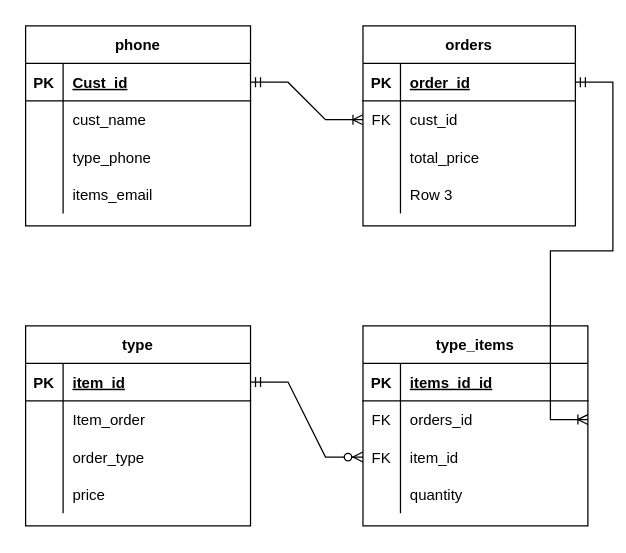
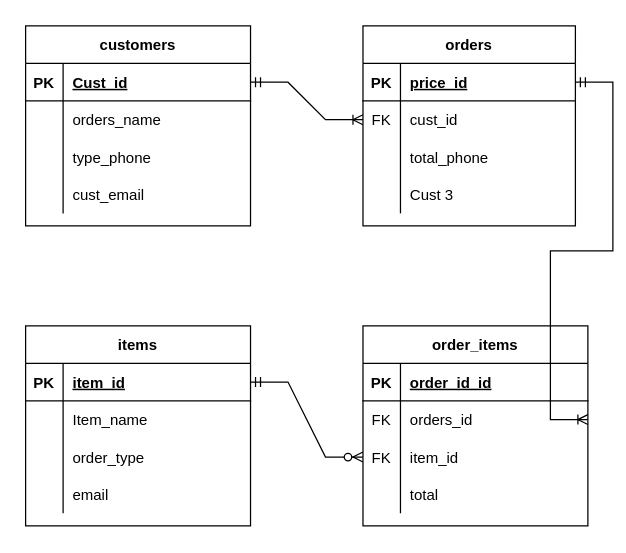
  <mxCell id="0" />
  <mxCell id="1" parent="0" />
- <mxCell id="2" value="phone" style="shape=table;startSize=30;container=1;collapsible=1;childLayout=tableLayout;fixedRows=1;rowLines=0;fontStyle=1;align=center;resizeLast=1;" vertex="1" parent="1"><mxGeometry x="20" y="20" width="180" height="160" as="geometry" /></mxCell>
+ <mxCell id="2" value="customers" style="shape=table;startSize=30;container=1;collapsible=1;childLayout=tableLayout;fixedRows=1;rowLines=0;fontStyle=1;align=center;resizeLast=1;" vertex="1" parent="1"><mxGeometry x="20" y="20" width="180" height="160" as="geometry" /></mxCell>
  <mxCell id="3" value="" style="shape=tableRow;horizontal=0;startSize=0;swimlaneHead=0;swimlaneBody=0;fillColor=none;collapsible=0;dropTarget=0;points=[[0,0.5],[1,0.5]];portConstraint=eastwest;top=0;left=0;right=0;bottom=1;" vertex="1" parent="2"><mxGeometry y="30" width="180" height="30" as="geometry" /></mxCell>
  <mxCell id="4" value="PK" style="shape=partialRectangle;connectable=0;fillColor=none;top=0;left=0;bottom=0;right=0;fontStyle=1;overflow=hidden;" vertex="1" parent="3"><mxGeometry width="30" height="30" as="geometry"><mxRectangle width="30" height="30" as="alternateBounds" /></mxGeometry></mxCell>
  <mxCell id="5" value="Cust_id" style="shape=partialRectangle;connectable=0;fillColor=none;top=0;left=0;bottom=0;right=0;align=left;spacingLeft=6;fontStyle=5;overflow=hidden;" vertex="1" parent="3"><mxGeometry x="30" width="150" height="30" as="geometry"><mxRectangle width="150" height="30" as="alternateBounds" /></mxGeometry></mxCell>
  <mxCell id="6" value="" style="shape=tableRow;horizontal=0;startSize=0;swimlaneHead=0;swimlaneBody=0;fillColor=none;collapsible=0;dropTarget=0;points=[[0,0.5],[1,0.5]];portConstraint=eastwest;top=0;left=0;right=0;bottom=0;" vertex="1" parent="2"><mxGeometry y="60" width="180" height="30" as="geometry" /></mxCell>
  <mxCell id="7" value="" style="shape=partialRectangle;connectable=0;fillColor=none;top=0;left=0;bottom=0;right=0;editable=1;overflow=hidden;" vertex="1" parent="6"><mxGeometry width="30" height="30" as="geometry"><mxRectangle width="30" height="30" as="alternateBounds" /></mxGeometry></mxCell>
- <mxCell id="8" value="cust_name" style="shape=partialRectangle;connectable=0;fillColor=none;top=0;left=0;bottom=0;right=0;align=left;spacingLeft=6;overflow=hidden;" vertex="1" parent="6"><mxGeometry x="30" width="150" height="30" as="geometry"><mxRectangle width="150" height="30" as="alternateBounds" /></mxGeometry></mxCell>
+ <mxCell id="8" value="orders_name" style="shape=partialRectangle;connectable=0;fillColor=none;top=0;left=0;bottom=0;right=0;align=left;spacingLeft=6;overflow=hidden;" vertex="1" parent="6"><mxGeometry x="30" width="150" height="30" as="geometry"><mxRectangle width="150" height="30" as="alternateBounds" /></mxGeometry></mxCell>
  <mxCell id="9" value="" style="shape=tableRow;horizontal=0;startSize=0;swimlaneHead=0;swimlaneBody=0;fillColor=none;collapsible=0;dropTarget=0;points=[[0,0.5],[1,0.5]];portConstraint=eastwest;top=0;left=0;right=0;bottom=0;" vertex="1" parent="2"><mxGeometry y="90" width="180" height="30" as="geometry" /></mxCell>
  <mxCell id="10" value="" style="shape=partialRectangle;connectable=0;fillColor=none;top=0;left=0;bottom=0;right=0;editable=1;overflow=hidden;" vertex="1" parent="9"><mxGeometry width="30" height="30" as="geometry"><mxRectangle width="30" height="30" as="alternateBounds" /></mxGeometry></mxCell>
  <mxCell id="11" value="type_phone" style="shape=partialRectangle;connectable=0;fillColor=none;top=0;left=0;bottom=0;right=0;align=left;spacingLeft=6;overflow=hidden;" vertex="1" parent="9"><mxGeometry x="30" width="150" height="30" as="geometry"><mxRectangle width="150" height="30" as="alternateBounds" /></mxGeometry></mxCell>
  <mxCell id="12" value="" style="shape=tableRow;horizontal=0;startSize=0;swimlaneHead=0;swimlaneBody=0;fillColor=none;collapsible=0;dropTarget=0;points=[[0,0.5],[1,0.5]];portConstraint=eastwest;top=0;left=0;right=0;bottom=0;" vertex="1" parent="2"><mxGeometry y="120" width="180" height="30" as="geometry" /></mxCell>
  <mxCell id="13" value="" style="shape=partialRectangle;connectable=0;fillColor=none;top=0;left=0;bottom=0;right=0;editable=1;overflow=hidden;" vertex="1" parent="12"><mxGeometry width="30" height="30" as="geometry"><mxRectangle width="30" height="30" as="alternateBounds" /></mxGeometry></mxCell>
- <mxCell id="14" value="items_email" style="shape=partialRectangle;connectable=0;fillColor=none;top=0;left=0;bottom=0;right=0;align=left;spacingLeft=6;overflow=hidden;" vertex="1" parent="12"><mxGeometry x="30" width="150" height="30" as="geometry"><mxRectangle width="150" height="30" as="alternateBounds" /></mxGeometry></mxCell>
- <mxCell id="15" value="type" style="shape=table;startSize=30;container=1;collapsible=1;childLayout=tableLayout;fixedRows=1;rowLines=0;fontStyle=1;align=center;resizeLast=1;" vertex="1" parent="1"><mxGeometry x="20" y="260" width="180" height="160" as="geometry" /></mxCell>
+ <mxCell id="14" value="cust_email" style="shape=partialRectangle;connectable=0;fillColor=none;top=0;left=0;bottom=0;right=0;align=left;spacingLeft=6;overflow=hidden;" vertex="1" parent="12"><mxGeometry x="30" width="150" height="30" as="geometry"><mxRectangle width="150" height="30" as="alternateBounds" /></mxGeometry></mxCell>
+ <mxCell id="15" value="items" style="shape=table;startSize=30;container=1;collapsible=1;childLayout=tableLayout;fixedRows=1;rowLines=0;fontStyle=1;align=center;resizeLast=1;" vertex="1" parent="1"><mxGeometry x="20" y="260" width="180" height="160" as="geometry" /></mxCell>
  <mxCell id="16" value="" style="shape=tableRow;horizontal=0;startSize=0;swimlaneHead=0;swimlaneBody=0;fillColor=none;collapsible=0;dropTarget=0;points=[[0,0.5],[1,0.5]];portConstraint=eastwest;top=0;left=0;right=0;bottom=1;" vertex="1" parent="15"><mxGeometry y="30" width="180" height="30" as="geometry" /></mxCell>
  <mxCell id="17" value="PK" style="shape=partialRectangle;connectable=0;fillColor=none;top=0;left=0;bottom=0;right=0;fontStyle=1;overflow=hidden;" vertex="1" parent="16"><mxGeometry width="30" height="30" as="geometry"><mxRectangle width="30" height="30" as="alternateBounds" /></mxGeometry></mxCell>
  <mxCell id="18" value="item_id" style="shape=partialRectangle;connectable=0;fillColor=none;top=0;left=0;bottom=0;right=0;align=left;spacingLeft=6;fontStyle=5;overflow=hidden;" vertex="1" parent="16"><mxGeometry x="30" width="150" height="30" as="geometry"><mxRectangle width="150" height="30" as="alternateBounds" /></mxGeometry></mxCell>
  <mxCell id="19" value="" style="shape=tableRow;horizontal=0;startSize=0;swimlaneHead=0;swimlaneBody=0;fillColor=none;collapsible=0;dropTarget=0;points=[[0,0.5],[1,0.5]];portConstraint=eastwest;top=0;left=0;right=0;bottom=0;" vertex="1" parent="15"><mxGeometry y="60" width="180" height="30" as="geometry" /></mxCell>
  <mxCell id="20" value="" style="shape=partialRectangle;connectable=0;fillColor=none;top=0;left=0;bottom=0;right=0;editable=1;overflow=hidden;" vertex="1" parent="19"><mxGeometry width="30" height="30" as="geometry"><mxRectangle width="30" height="30" as="alternateBounds" /></mxGeometry></mxCell>
- <mxCell id="21" value="Item_order" style="shape=partialRectangle;connectable=0;fillColor=none;top=0;left=0;bottom=0;right=0;align=left;spacingLeft=6;overflow=hidden;" vertex="1" parent="19"><mxGeometry x="30" width="150" height="30" as="geometry"><mxRectangle width="150" height="30" as="alternateBounds" /></mxGeometry></mxCell>
+ <mxCell id="21" value="Item_name" style="shape=partialRectangle;connectable=0;fillColor=none;top=0;left=0;bottom=0;right=0;align=left;spacingLeft=6;overflow=hidden;" vertex="1" parent="19"><mxGeometry x="30" width="150" height="30" as="geometry"><mxRectangle width="150" height="30" as="alternateBounds" /></mxGeometry></mxCell>
  <mxCell id="22" value="" style="shape=tableRow;horizontal=0;startSize=0;swimlaneHead=0;swimlaneBody=0;fillColor=none;collapsible=0;dropTarget=0;points=[[0,0.5],[1,0.5]];portConstraint=eastwest;top=0;left=0;right=0;bottom=0;" vertex="1" parent="15"><mxGeometry y="90" width="180" height="30" as="geometry" /></mxCell>
  <mxCell id="23" value="" style="shape=partialRectangle;connectable=0;fillColor=none;top=0;left=0;bottom=0;right=0;editable=1;overflow=hidden;" vertex="1" parent="22"><mxGeometry width="30" height="30" as="geometry"><mxRectangle width="30" height="30" as="alternateBounds" /></mxGeometry></mxCell>
  <mxCell id="24" value="order_type" style="shape=partialRectangle;connectable=0;fillColor=none;top=0;left=0;bottom=0;right=0;align=left;spacingLeft=6;overflow=hidden;" vertex="1" parent="22"><mxGeometry x="30" width="150" height="30" as="geometry"><mxRectangle width="150" height="30" as="alternateBounds" /></mxGeometry></mxCell>
  <mxCell id="25" value="" style="shape=tableRow;horizontal=0;startSize=0;swimlaneHead=0;swimlaneBody=0;fillColor=none;collapsible=0;dropTarget=0;points=[[0,0.5],[1,0.5]];portConstraint=eastwest;top=0;left=0;right=0;bottom=0;" vertex="1" parent="15"><mxGeometry y="120" width="180" height="30" as="geometry" /></mxCell>
  <mxCell id="26" value="" style="shape=partialRectangle;connectable=0;fillColor=none;top=0;left=0;bottom=0;right=0;editable=1;overflow=hidden;" vertex="1" parent="25"><mxGeometry width="30" height="30" as="geometry"><mxRectangle width="30" height="30" as="alternateBounds" /></mxGeometry></mxCell>
- <mxCell id="27" value="price" style="shape=partialRectangle;connectable=0;fillColor=none;top=0;left=0;bottom=0;right=0;align=left;spacingLeft=6;overflow=hidden;" vertex="1" parent="25"><mxGeometry x="30" width="150" height="30" as="geometry"><mxRectangle width="150" height="30" as="alternateBounds" /></mxGeometry></mxCell>
+ <mxCell id="27" value="email" style="shape=partialRectangle;connectable=0;fillColor=none;top=0;left=0;bottom=0;right=0;align=left;spacingLeft=6;overflow=hidden;" vertex="1" parent="25"><mxGeometry x="30" width="150" height="30" as="geometry"><mxRectangle width="150" height="30" as="alternateBounds" /></mxGeometry></mxCell>
  <mxCell id="28" value="orders" style="shape=table;startSize=30;container=1;collapsible=1;childLayout=tableLayout;fixedRows=1;rowLines=0;fontStyle=1;align=center;resizeLast=1;" vertex="1" parent="1"><mxGeometry x="290" y="20" width="170" height="160" as="geometry" /></mxCell>
  <mxCell id="29" value="" style="shape=tableRow;horizontal=0;startSize=0;swimlaneHead=0;swimlaneBody=0;fillColor=none;collapsible=0;dropTarget=0;points=[[0,0.5],[1,0.5]];portConstraint=eastwest;top=0;left=0;right=0;bottom=1;" vertex="1" parent="28"><mxGeometry y="30" width="170" height="30" as="geometry" /></mxCell>
  <mxCell id="30" value="PK" style="shape=partialRectangle;connectable=0;fillColor=none;top=0;left=0;bottom=0;right=0;fontStyle=1;overflow=hidden;" vertex="1" parent="29"><mxGeometry width="30" height="30" as="geometry"><mxRectangle width="30" height="30" as="alternateBounds" /></mxGeometry></mxCell>
- <mxCell id="31" value="order_id" style="shape=partialRectangle;connectable=0;fillColor=none;top=0;left=0;bottom=0;right=0;align=left;spacingLeft=6;fontStyle=5;overflow=hidden;" vertex="1" parent="29"><mxGeometry x="30" width="140" height="30" as="geometry"><mxRectangle width="140" height="30" as="alternateBounds" /></mxGeometry></mxCell>
+ <mxCell id="31" value="price_id" style="shape=partialRectangle;connectable=0;fillColor=none;top=0;left=0;bottom=0;right=0;align=left;spacingLeft=6;fontStyle=5;overflow=hidden;" vertex="1" parent="29"><mxGeometry x="30" width="140" height="30" as="geometry"><mxRectangle width="140" height="30" as="alternateBounds" /></mxGeometry></mxCell>
  <mxCell id="32" value="" style="shape=tableRow;horizontal=0;startSize=0;swimlaneHead=0;swimlaneBody=0;fillColor=none;collapsible=0;dropTarget=0;points=[[0,0.5],[1,0.5]];portConstraint=eastwest;top=0;left=0;right=0;bottom=0;" vertex="1" parent="28"><mxGeometry y="60" width="170" height="30" as="geometry" /></mxCell>
  <mxCell id="33" value="FK" style="shape=partialRectangle;connectable=0;fillColor=none;top=0;left=0;bottom=0;right=0;editable=1;overflow=hidden;" vertex="1" parent="32"><mxGeometry width="30" height="30" as="geometry"><mxRectangle width="30" height="30" as="alternateBounds" /></mxGeometry></mxCell>
  <mxCell id="34" value="cust_id" style="shape=partialRectangle;connectable=0;fillColor=none;top=0;left=0;bottom=0;right=0;align=left;spacingLeft=6;overflow=hidden;" vertex="1" parent="32"><mxGeometry x="30" width="140" height="30" as="geometry"><mxRectangle width="140" height="30" as="alternateBounds" /></mxGeometry></mxCell>
  <mxCell id="35" value="" style="shape=tableRow;horizontal=0;startSize=0;swimlaneHead=0;swimlaneBody=0;fillColor=none;collapsible=0;dropTarget=0;points=[[0,0.5],[1,0.5]];portConstraint=eastwest;top=0;left=0;right=0;bottom=0;" vertex="1" parent="28"><mxGeometry y="90" width="170" height="30" as="geometry" /></mxCell>
  <mxCell id="36" value="" style="shape=partialRectangle;connectable=0;fillColor=none;top=0;left=0;bottom=0;right=0;editable=1;overflow=hidden;" vertex="1" parent="35"><mxGeometry width="30" height="30" as="geometry"><mxRectangle width="30" height="30" as="alternateBounds" /></mxGeometry></mxCell>
- <mxCell id="37" value="total_price" style="shape=partialRectangle;connectable=0;fillColor=none;top=0;left=0;bottom=0;right=0;align=left;spacingLeft=6;overflow=hidden;" vertex="1" parent="35"><mxGeometry x="30" width="140" height="30" as="geometry"><mxRectangle width="140" height="30" as="alternateBounds" /></mxGeometry></mxCell>
+ <mxCell id="37" value="total_phone" style="shape=partialRectangle;connectable=0;fillColor=none;top=0;left=0;bottom=0;right=0;align=left;spacingLeft=6;overflow=hidden;" vertex="1" parent="35"><mxGeometry x="30" width="140" height="30" as="geometry"><mxRectangle width="140" height="30" as="alternateBounds" /></mxGeometry></mxCell>
  <mxCell id="38" value="" style="shape=tableRow;horizontal=0;startSize=0;swimlaneHead=0;swimlaneBody=0;fillColor=none;collapsible=0;dropTarget=0;points=[[0,0.5],[1,0.5]];portConstraint=eastwest;top=0;left=0;right=0;bottom=0;" vertex="1" parent="28"><mxGeometry y="120" width="170" height="30" as="geometry" /></mxCell>
  <mxCell id="39" value="" style="shape=partialRectangle;connectable=0;fillColor=none;top=0;left=0;bottom=0;right=0;editable=1;overflow=hidden;" vertex="1" parent="38"><mxGeometry width="30" height="30" as="geometry"><mxRectangle width="30" height="30" as="alternateBounds" /></mxGeometry></mxCell>
- <mxCell id="40" value="Row 3" style="shape=partialRectangle;connectable=0;fillColor=none;top=0;left=0;bottom=0;right=0;align=left;spacingLeft=6;overflow=hidden;" vertex="1" parent="38"><mxGeometry x="30" width="140" height="30" as="geometry"><mxRectangle width="140" height="30" as="alternateBounds" /></mxGeometry></mxCell>
- <mxCell id="41" value="type_items" style="shape=table;startSize=30;container=1;collapsible=1;childLayout=tableLayout;fixedRows=1;rowLines=0;fontStyle=1;align=center;resizeLast=1;" vertex="1" parent="1"><mxGeometry x="290" y="260" width="180" height="160" as="geometry" /></mxCell>
+ <mxCell id="40" value="Cust 3" style="shape=partialRectangle;connectable=0;fillColor=none;top=0;left=0;bottom=0;right=0;align=left;spacingLeft=6;overflow=hidden;" vertex="1" parent="38"><mxGeometry x="30" width="140" height="30" as="geometry"><mxRectangle width="140" height="30" as="alternateBounds" /></mxGeometry></mxCell>
+ <mxCell id="41" value="order_items" style="shape=table;startSize=30;container=1;collapsible=1;childLayout=tableLayout;fixedRows=1;rowLines=0;fontStyle=1;align=center;resizeLast=1;" vertex="1" parent="1"><mxGeometry x="290" y="260" width="180" height="160" as="geometry" /></mxCell>
  <mxCell id="42" value="" style="shape=tableRow;horizontal=0;startSize=0;swimlaneHead=0;swimlaneBody=0;fillColor=none;collapsible=0;dropTarget=0;points=[[0,0.5],[1,0.5]];portConstraint=eastwest;top=0;left=0;right=0;bottom=1;" vertex="1" parent="41"><mxGeometry y="30" width="180" height="30" as="geometry" /></mxCell>
  <mxCell id="43" value="PK" style="shape=partialRectangle;connectable=0;fillColor=none;top=0;left=0;bottom=0;right=0;fontStyle=1;overflow=hidden;" vertex="1" parent="42"><mxGeometry width="30" height="30" as="geometry"><mxRectangle width="30" height="30" as="alternateBounds" /></mxGeometry></mxCell>
- <mxCell id="44" value="items_id_id" style="shape=partialRectangle;connectable=0;fillColor=none;top=0;left=0;bottom=0;right=0;align=left;spacingLeft=6;fontStyle=5;overflow=hidden;" vertex="1" parent="42"><mxGeometry x="30" width="150" height="30" as="geometry"><mxRectangle width="150" height="30" as="alternateBounds" /></mxGeometry></mxCell>
+ <mxCell id="44" value="order_id_id" style="shape=partialRectangle;connectable=0;fillColor=none;top=0;left=0;bottom=0;right=0;align=left;spacingLeft=6;fontStyle=5;overflow=hidden;" vertex="1" parent="42"><mxGeometry x="30" width="150" height="30" as="geometry"><mxRectangle width="150" height="30" as="alternateBounds" /></mxGeometry></mxCell>
  <mxCell id="45" value="" style="shape=tableRow;horizontal=0;startSize=0;swimlaneHead=0;swimlaneBody=0;fillColor=none;collapsible=0;dropTarget=0;points=[[0,0.5],[1,0.5]];portConstraint=eastwest;top=0;left=0;right=0;bottom=0;" vertex="1" parent="41"><mxGeometry y="60" width="180" height="30" as="geometry" /></mxCell>
  <mxCell id="46" value="FK" style="shape=partialRectangle;connectable=0;fillColor=none;top=0;left=0;bottom=0;right=0;editable=1;overflow=hidden;" vertex="1" parent="45"><mxGeometry width="30" height="30" as="geometry"><mxRectangle width="30" height="30" as="alternateBounds" /></mxGeometry></mxCell>
  <mxCell id="47" value="orders_id" style="shape=partialRectangle;connectable=0;fillColor=none;top=0;left=0;bottom=0;right=0;align=left;spacingLeft=6;overflow=hidden;" vertex="1" parent="45"><mxGeometry x="30" width="150" height="30" as="geometry"><mxRectangle width="150" height="30" as="alternateBounds" /></mxGeometry></mxCell>
  <mxCell id="48" value="" style="shape=tableRow;horizontal=0;startSize=0;swimlaneHead=0;swimlaneBody=0;fillColor=none;collapsible=0;dropTarget=0;points=[[0,0.5],[1,0.5]];portConstraint=eastwest;top=0;left=0;right=0;bottom=0;" vertex="1" parent="41"><mxGeometry y="90" width="180" height="30" as="geometry" /></mxCell>
  <mxCell id="49" value="FK" style="shape=partialRectangle;connectable=0;fillColor=none;top=0;left=0;bottom=0;right=0;editable=1;overflow=hidden;" vertex="1" parent="48"><mxGeometry width="30" height="30" as="geometry"><mxRectangle width="30" height="30" as="alternateBounds" /></mxGeometry></mxCell>
  <mxCell id="50" value="item_id" style="shape=partialRectangle;connectable=0;fillColor=none;top=0;left=0;bottom=0;right=0;align=left;spacingLeft=6;overflow=hidden;" vertex="1" parent="48"><mxGeometry x="30" width="150" height="30" as="geometry"><mxRectangle width="150" height="30" as="alternateBounds" /></mxGeometry></mxCell>
  <mxCell id="51" value="" style="shape=tableRow;horizontal=0;startSize=0;swimlaneHead=0;swimlaneBody=0;fillColor=none;collapsible=0;dropTarget=0;points=[[0,0.5],[1,0.5]];portConstraint=eastwest;top=0;left=0;right=0;bottom=0;" vertex="1" parent="41"><mxGeometry y="120" width="180" height="30" as="geometry" /></mxCell>
  <mxCell id="52" value="" style="shape=partialRectangle;connectable=0;fillColor=none;top=0;left=0;bottom=0;right=0;editable=1;overflow=hidden;" vertex="1" parent="51"><mxGeometry width="30" height="30" as="geometry"><mxRectangle width="30" height="30" as="alternateBounds" /></mxGeometry></mxCell>
- <mxCell id="53" value="quantity" style="shape=partialRectangle;connectable=0;fillColor=none;top=0;left=0;bottom=0;right=0;align=left;spacingLeft=6;overflow=hidden;" vertex="1" parent="51"><mxGeometry x="30" width="150" height="30" as="geometry"><mxRectangle width="150" height="30" as="alternateBounds" /></mxGeometry></mxCell>
+ <mxCell id="53" value="total" style="shape=partialRectangle;connectable=0;fillColor=none;top=0;left=0;bottom=0;right=0;align=left;spacingLeft=6;overflow=hidden;" vertex="1" parent="51"><mxGeometry x="30" width="150" height="30" as="geometry"><mxRectangle width="150" height="30" as="alternateBounds" /></mxGeometry></mxCell>
  <mxCell id="54" value="" style="edgeStyle=entityRelationEdgeStyle;fontSize=12;html=1;endArrow=ERoneToMany;startArrow=ERmandOne;rounded=0;entryX=0;entryY=0.5;entryDx=0;entryDy=0;exitX=1;exitY=0.5;exitDx=0;exitDy=0;" edge="1" parent="1" source="3" target="32"><mxGeometry width="100" height="100" relative="1" as="geometry"><mxPoint x="190" y="160" as="sourcePoint" /><mxPoint x="260" y="80" as="targetPoint" /></mxGeometry></mxCell>
  <mxCell id="55" value="" style="edgeStyle=entityRelationEdgeStyle;fontSize=12;html=1;endArrow=ERoneToMany;startArrow=ERmandOne;rounded=0;entryX=1;entryY=0.5;entryDx=0;entryDy=0;exitX=1;exitY=0.5;exitDx=0;exitDy=0;" edge="1" parent="1" source="29" target="45"><mxGeometry width="100" height="100" relative="1" as="geometry"><mxPoint x="287" y="65" as="sourcePoint" /><mxPoint x="287" y="335" as="targetPoint" /></mxGeometry></mxCell>
  <mxCell id="56" value="" style="edgeStyle=entityRelationEdgeStyle;fontSize=12;html=1;endArrow=ERzeroToMany;startArrow=ERmandOne;rounded=0;entryX=0;entryY=0.5;entryDx=0;entryDy=0;exitX=1;exitY=0.5;exitDx=0;exitDy=0;" edge="1" parent="1" source="16" target="48"><mxGeometry width="100" height="100" relative="1" as="geometry"><mxPoint x="170" y="240" as="sourcePoint" /><mxPoint x="260" y="190" as="targetPoint" /></mxGeometry></mxCell>
